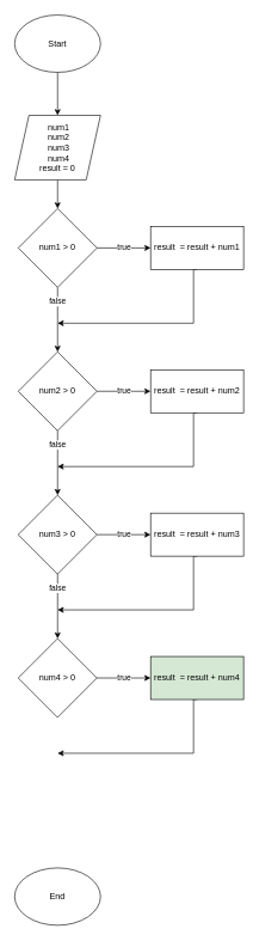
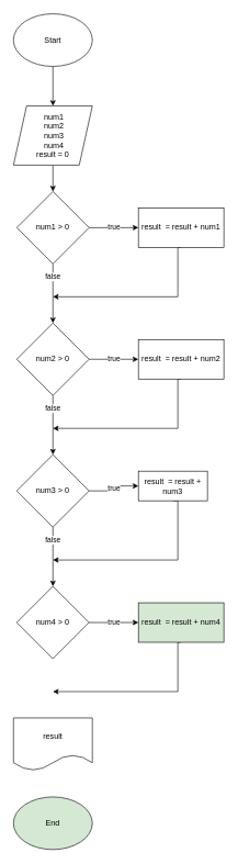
  <mxCell id="0" />
  <mxCell id="1" parent="0" />
  <mxCell id="2" value="" style="edgeStyle=orthogonalEdgeStyle;rounded=0;orthogonalLoop=1;jettySize=auto;html=1;" edge="1" parent="1" source="3" target="5"><mxGeometry relative="1" as="geometry" /></mxCell>
  <mxCell id="3" value="Start" style="ellipse;whiteSpace=wrap;html=1;" vertex="1" parent="1"><mxGeometry x="20" y="20" width="120" height="80" as="geometry" /></mxCell>
  <mxCell id="4" value="" style="edgeStyle=orthogonalEdgeStyle;rounded=0;orthogonalLoop=1;jettySize=auto;html=1;" edge="1" parent="1" source="5" target="8"><mxGeometry relative="1" as="geometry" /></mxCell>
  <mxCell id="5" value="&amp;nbsp;num1&lt;br&gt;&amp;nbsp;num2&lt;br&gt;&amp;nbsp;num3&lt;br&gt;&amp;nbsp;num4&lt;br&gt;result = 0" style="shape=parallelogram;perimeter=parallelogramPerimeter;whiteSpace=wrap;html=1;fixedSize=1;" vertex="1" parent="1"><mxGeometry x="20" y="160" width="120" height="90" as="geometry" /></mxCell>
  <mxCell id="6" value="false" style="edgeStyle=orthogonalEdgeStyle;rounded=0;orthogonalLoop=1;jettySize=auto;html=1;" edge="1" parent="1" source="8"><mxGeometry x="-0.556" relative="1" as="geometry"><mxPoint x="80" y="490" as="targetPoint" /><mxPoint as="offset" /></mxGeometry></mxCell>
  <mxCell id="7" value="true" style="edgeStyle=orthogonalEdgeStyle;rounded=0;orthogonalLoop=1;jettySize=auto;html=1;" edge="1" parent="1" source="8" target="10"><mxGeometry relative="1" as="geometry" /></mxCell>
  <mxCell id="8" value="num1 &amp;gt; 0" style="rhombus;whiteSpace=wrap;html=1;" vertex="1" parent="1"><mxGeometry x="25" y="290" width="110" height="110" as="geometry" /></mxCell>
  <mxCell id="9" style="edgeStyle=orthogonalEdgeStyle;rounded=0;orthogonalLoop=1;jettySize=auto;html=1;exitX=0.5;exitY=1;exitDx=0;exitDy=0;" edge="1" parent="1" source="10"><mxGeometry relative="1" as="geometry"><mxPoint x="80" y="450" as="targetPoint" /><Array as="points"><mxPoint x="270" y="450" /></Array></mxGeometry></mxCell>
  <mxCell id="10" value="result&amp;nbsp; = result + num1" style="whiteSpace=wrap;html=1;" vertex="1" parent="1"><mxGeometry x="210" y="315" width="130" height="60" as="geometry" /></mxCell>
  <mxCell id="11" value="false" style="edgeStyle=orthogonalEdgeStyle;rounded=0;orthogonalLoop=1;jettySize=auto;html=1;" edge="1" source="13" parent="1"><mxGeometry x="-0.556" relative="1" as="geometry"><mxPoint x="80" y="690" as="targetPoint" /><mxPoint as="offset" /></mxGeometry></mxCell>
  <mxCell id="12" value="true" style="edgeStyle=orthogonalEdgeStyle;rounded=0;orthogonalLoop=1;jettySize=auto;html=1;" edge="1" source="13" target="15" parent="1"><mxGeometry relative="1" as="geometry" /></mxCell>
  <mxCell id="13" value="num2 &amp;gt; 0" style="rhombus;whiteSpace=wrap;html=1;" vertex="1" parent="1"><mxGeometry x="25" y="490" width="110" height="110" as="geometry" /></mxCell>
  <mxCell id="14" style="edgeStyle=orthogonalEdgeStyle;rounded=0;orthogonalLoop=1;jettySize=auto;html=1;exitX=0.5;exitY=1;exitDx=0;exitDy=0;" edge="1" source="15" parent="1"><mxGeometry relative="1" as="geometry"><mxPoint x="80" y="650" as="targetPoint" /><Array as="points"><mxPoint x="270" y="650" /></Array></mxGeometry></mxCell>
  <mxCell id="15" value="result&amp;nbsp; = result + num2" style="whiteSpace=wrap;html=1;" vertex="1" parent="1"><mxGeometry x="210" y="515" width="130" height="60" as="geometry" /></mxCell>
  <mxCell id="16" value="false" style="edgeStyle=orthogonalEdgeStyle;rounded=0;orthogonalLoop=1;jettySize=auto;html=1;" edge="1" source="18" parent="1"><mxGeometry x="-0.556" relative="1" as="geometry"><mxPoint x="80" y="890" as="targetPoint" /><mxPoint as="offset" /></mxGeometry></mxCell>
  <mxCell id="17" value="true" style="edgeStyle=orthogonalEdgeStyle;rounded=0;orthogonalLoop=1;jettySize=auto;html=1;" edge="1" source="18" target="20" parent="1"><mxGeometry relative="1" as="geometry" /></mxCell>
  <mxCell id="18" value="num3 &amp;gt; 0" style="rhombus;whiteSpace=wrap;html=1;" vertex="1" parent="1"><mxGeometry x="25" y="690" width="110" height="110" as="geometry" /></mxCell>
  <mxCell id="19" style="edgeStyle=orthogonalEdgeStyle;rounded=0;orthogonalLoop=1;jettySize=auto;html=1;exitX=0.5;exitY=1;exitDx=0;exitDy=0;" edge="1" source="20" parent="1"><mxGeometry relative="1" as="geometry"><mxPoint x="80" y="850" as="targetPoint" /><Array as="points"><mxPoint x="270" y="850" /></Array></mxGeometry></mxCell>
- <mxCell id="20" value="result&amp;nbsp; = result + num3" style="whiteSpace=wrap;html=1;" vertex="1" parent="1"><mxGeometry x="210" y="715" width="130" height="60" as="geometry" /></mxCell>
+ <mxCell id="20" value="result&amp;nbsp; = result + num3" style="whiteSpace=wrap;html=1;" vertex="1" parent="1"><mxGeometry x="210" y="715" width="105" height="45" as="geometry" /></mxCell>
  <mxCell id="21" value="true" style="edgeStyle=orthogonalEdgeStyle;rounded=0;orthogonalLoop=1;jettySize=auto;html=1;" edge="1" source="22" target="24" parent="1"><mxGeometry relative="1" as="geometry" /></mxCell>
  <mxCell id="22" value="num4 &amp;gt; 0" style="rhombus;whiteSpace=wrap;html=1;" vertex="1" parent="1"><mxGeometry x="25" y="890" width="110" height="110" as="geometry" /></mxCell>
  <mxCell id="23" style="edgeStyle=orthogonalEdgeStyle;rounded=0;orthogonalLoop=1;jettySize=auto;html=1;exitX=0.5;exitY=1;exitDx=0;exitDy=0;" edge="1" source="24" parent="1"><mxGeometry relative="1" as="geometry"><mxPoint x="80" y="1050" as="targetPoint" /><Array as="points"><mxPoint x="270" y="1050" /></Array></mxGeometry></mxCell>
  <mxCell id="24" value="result&amp;nbsp; = result + num4" style="whiteSpace=wrap;html=1;fillColor=#d5e8d4;" vertex="1" parent="1"><mxGeometry x="210" y="915" width="130" height="60" as="geometry" /></mxCell>
- <mxCell id="26" value="End" style="ellipse;whiteSpace=wrap;html=1;" vertex="1" parent="1"><mxGeometry x="20" y="1210" width="120" height="80" as="geometry" /></mxCell>
+ <mxCell id="25" value="result" style="shape=document;whiteSpace=wrap;html=1;boundedLbl=1;" vertex="1" parent="1"><mxGeometry x="20" y="1090" width="120" height="80" as="geometry" /></mxCell>
+ <mxCell id="26" value="End" style="ellipse;whiteSpace=wrap;html=1;fillColor=#d5e8d4;" vertex="1" parent="1"><mxGeometry x="20" y="1210" width="120" height="80" as="geometry" /></mxCell>
